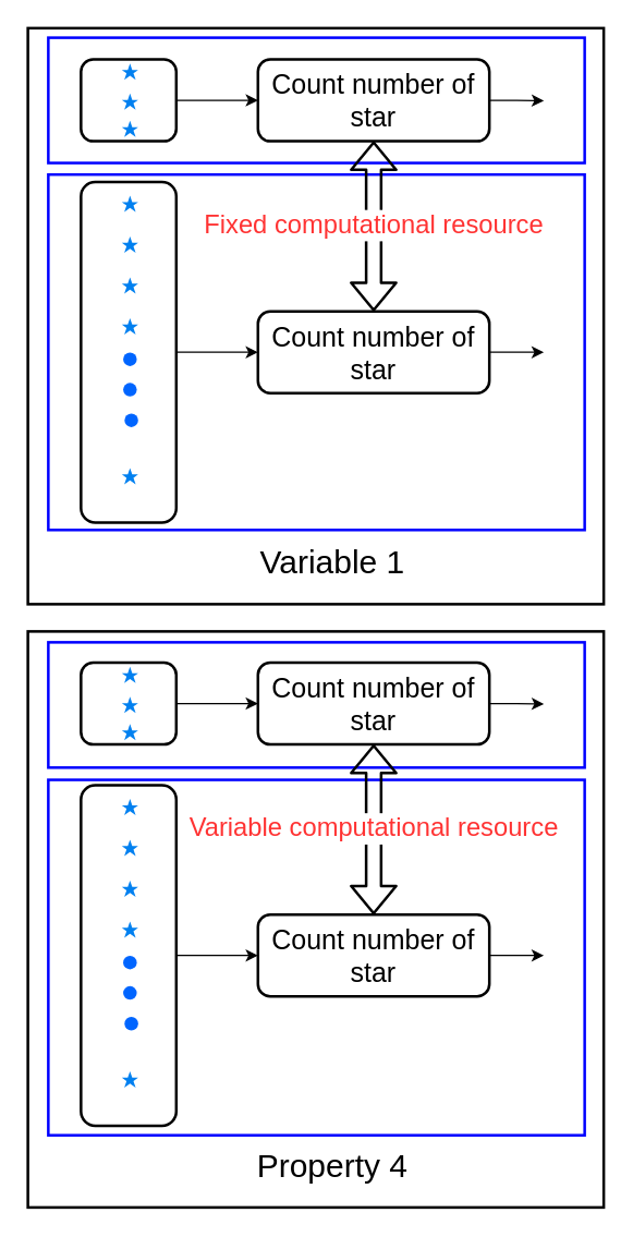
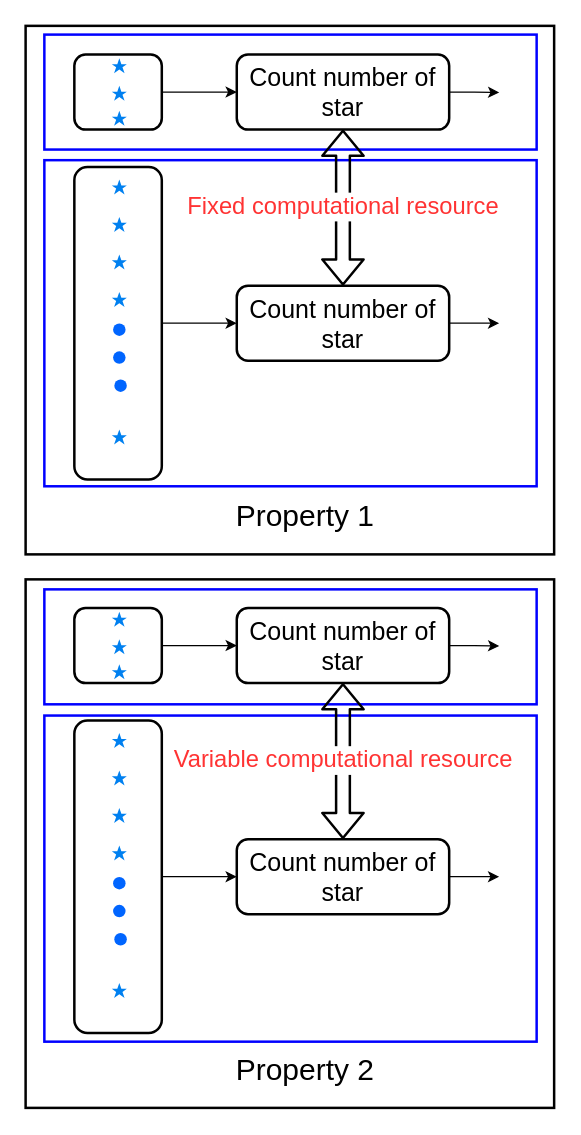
  <mxCell id="0" />
  <mxCell id="1" parent="0" />
  <mxCell id="2" value="" style="whiteSpace=wrap;html=1;aspect=fixed;strokeWidth=2;" vertex="1" parent="1"><mxGeometry x="20" y="20" width="423" height="423" as="geometry" /></mxCell>
  <mxCell id="3" value="" style="rounded=0;whiteSpace=wrap;html=1;strokeColor=#0000FF;strokeWidth=2;" vertex="1" parent="1"><mxGeometry x="35" y="127.5" width="394" height="261" as="geometry" /></mxCell>
  <mxCell id="4" value="" style="whiteSpace=wrap;html=1;aspect=fixed;strokeWidth=2;" vertex="1" parent="1"><mxGeometry x="20" y="463" width="423" height="423" as="geometry" /></mxCell>
  <mxCell id="5" value="" style="rounded=0;whiteSpace=wrap;html=1;strokeColor=#0000FF;strokeWidth=2;" vertex="1" parent="1"><mxGeometry x="35" y="572" width="394" height="261" as="geometry" /></mxCell>
  <mxCell id="6" value="" style="rounded=0;whiteSpace=wrap;html=1;strokeWidth=2;strokeColor=#0000FF;" vertex="1" parent="1"><mxGeometry x="35" y="27" width="394" height="92" as="geometry" /></mxCell>
  <mxCell id="7" value="" style="rounded=0;whiteSpace=wrap;html=1;strokeWidth=2;strokeColor=#0000FF;" vertex="1" parent="1"><mxGeometry x="35" y="471" width="394" height="92" as="geometry" /></mxCell>
  <mxCell id="8" style="edgeStyle=orthogonalEdgeStyle;rounded=0;orthogonalLoop=1;jettySize=auto;html=1;exitX=1;exitY=0.5;exitDx=0;exitDy=0;entryX=0;entryY=0.5;entryDx=0;entryDy=0;" edge="1" parent="1" source="9" target="23"><mxGeometry relative="1" as="geometry" /></mxCell>
  <mxCell id="9" value="" style="rounded=1;whiteSpace=wrap;html=1;strokeWidth=2;" vertex="1" parent="1"><mxGeometry x="59" y="133" width="70" height="250" as="geometry" /></mxCell>
  <mxCell id="10" style="edgeStyle=orthogonalEdgeStyle;rounded=0;orthogonalLoop=1;jettySize=auto;html=1;exitX=1;exitY=0.5;exitDx=0;exitDy=0;entryX=0;entryY=0.5;entryDx=0;entryDy=0;" edge="1" parent="1" source="11" target="13"><mxGeometry relative="1" as="geometry" /></mxCell>
  <mxCell id="11" value="" style="rounded=1;whiteSpace=wrap;html=1;strokeWidth=2;" vertex="1" parent="1"><mxGeometry x="59" y="43" width="70" height="60" as="geometry" /></mxCell>
  <mxCell id="12" style="edgeStyle=orthogonalEdgeStyle;rounded=0;orthogonalLoop=1;jettySize=auto;html=1;exitX=1;exitY=0.5;exitDx=0;exitDy=0;" edge="1" parent="1" source="13"><mxGeometry relative="1" as="geometry"><mxPoint x="399.069" y="73.345" as="targetPoint" /></mxGeometry></mxCell>
  <mxCell id="13" value="&lt;font style=&quot;font-size: 20px&quot;&gt;Count number of star&lt;/font&gt;" style="rounded=1;whiteSpace=wrap;html=1;strokeWidth=2;" vertex="1" parent="1"><mxGeometry x="189" y="43" width="170" height="60" as="geometry" /></mxCell>
  <mxCell id="14" value="" style="html=1;verticalLabelPosition=bottom;labelBackgroundColor=#ffffff;verticalAlign=top;shadow=0;dashed=0;strokeWidth=2;shape=mxgraph.ios7.misc.star;fillColor=#0080f0;strokeColor=none;" vertex="1" parent="1"><mxGeometry x="89" y="46" width="12" height="12" as="geometry" /></mxCell>
  <mxCell id="15" value="" style="html=1;verticalLabelPosition=bottom;labelBackgroundColor=#ffffff;verticalAlign=top;shadow=0;dashed=0;strokeWidth=2;shape=mxgraph.ios7.misc.star;fillColor=#0080f0;strokeColor=none;" vertex="1" parent="1"><mxGeometry x="89" y="68" width="12" height="12" as="geometry" /></mxCell>
  <mxCell id="16" value="" style="html=1;verticalLabelPosition=bottom;labelBackgroundColor=#ffffff;verticalAlign=top;shadow=0;dashed=0;strokeWidth=2;shape=mxgraph.ios7.misc.star;fillColor=#0080f0;strokeColor=none;" vertex="1" parent="1"><mxGeometry x="89" y="88" width="12" height="12" as="geometry" /></mxCell>
  <mxCell id="17" value="" style="html=1;verticalLabelPosition=bottom;labelBackgroundColor=#ffffff;verticalAlign=top;shadow=0;dashed=0;strokeWidth=2;shape=mxgraph.ios7.misc.star;fillColor=#0080f0;strokeColor=none;" vertex="1" parent="1"><mxGeometry x="89" y="143" width="12" height="12" as="geometry" /></mxCell>
  <mxCell id="18" value="" style="html=1;verticalLabelPosition=bottom;labelBackgroundColor=#ffffff;verticalAlign=top;shadow=0;dashed=0;strokeWidth=2;shape=mxgraph.ios7.misc.star;fillColor=#0080f0;strokeColor=none;" vertex="1" parent="1"><mxGeometry x="89" y="173" width="12" height="12" as="geometry" /></mxCell>
  <mxCell id="19" value="" style="html=1;verticalLabelPosition=bottom;labelBackgroundColor=#ffffff;verticalAlign=top;shadow=0;dashed=0;strokeWidth=2;shape=mxgraph.ios7.misc.star;fillColor=#0080f0;strokeColor=none;" vertex="1" parent="1"><mxGeometry x="89" y="203" width="12" height="12" as="geometry" /></mxCell>
  <mxCell id="20" value="" style="html=1;verticalLabelPosition=bottom;labelBackgroundColor=#ffffff;verticalAlign=top;shadow=0;dashed=0;strokeWidth=2;shape=mxgraph.ios7.misc.star;fillColor=#0080f0;strokeColor=none;" vertex="1" parent="1"><mxGeometry x="89" y="233" width="12" height="12" as="geometry" /></mxCell>
  <mxCell id="21" value="" style="html=1;verticalLabelPosition=bottom;labelBackgroundColor=#ffffff;verticalAlign=top;shadow=0;dashed=0;strokeWidth=2;shape=mxgraph.ios7.misc.star;fillColor=#0080f0;strokeColor=none;" vertex="1" parent="1"><mxGeometry x="89" y="343" width="12" height="12" as="geometry" /></mxCell>
  <mxCell id="22" style="edgeStyle=orthogonalEdgeStyle;rounded=0;orthogonalLoop=1;jettySize=auto;html=1;exitX=1;exitY=0.5;exitDx=0;exitDy=0;" edge="1" parent="1" source="23"><mxGeometry relative="1" as="geometry"><mxPoint x="399" y="258" as="targetPoint" /></mxGeometry></mxCell>
  <mxCell id="23" value="&lt;font style=&quot;font-size: 20px&quot;&gt;Count number of star&lt;/font&gt;" style="rounded=1;whiteSpace=wrap;html=1;strokeWidth=2;" vertex="1" parent="1"><mxGeometry x="189" y="228" width="170" height="60" as="geometry" /></mxCell>
  <mxCell id="24" value="" style="shape=ellipse;fillColor=#0065FF;strokeColor=none;html=1" vertex="1" parent="1"><mxGeometry x="90" y="258.172" width="10" height="10" as="geometry" /></mxCell>
  <mxCell id="25" value="" style="shape=ellipse;fillColor=#0065FF;strokeColor=none;html=1" vertex="1" parent="1"><mxGeometry x="90" y="280.5" width="10" height="10" as="geometry" /></mxCell>
  <mxCell id="26" value="" style="shape=ellipse;fillColor=#0065FF;strokeColor=none;html=1" vertex="1" parent="1"><mxGeometry x="91" y="303" width="10" height="10" as="geometry" /></mxCell>
  <mxCell id="27" value="&lt;font style=&quot;font-size: 19px&quot; color=&quot;#ff3333&quot;&gt;Fixed computational resource&lt;/font&gt;" style="shape=flexArrow;endArrow=classic;startArrow=classic;html=1;entryX=0.5;entryY=1;entryDx=0;entryDy=0;strokeWidth=2;" edge="1" parent="1" source="23" target="13"><mxGeometry width="50" height="50" relative="1" as="geometry"><mxPoint x="39" y="453" as="sourcePoint" /><mxPoint x="89" y="403" as="targetPoint" /><Array as="points" /></mxGeometry></mxCell>
- <mxCell id="28" value="&lt;font style=&quot;font-size: 24px&quot;&gt;Variable 1&lt;/font&gt;" style="text;html=1;strokeColor=none;fillColor=none;align=center;verticalAlign=middle;whiteSpace=wrap;rounded=0;" vertex="1" parent="1"><mxGeometry x="169" y="403" width="150" height="20" as="geometry" /></mxCell>
+ <mxCell id="28" value="&lt;font style=&quot;font-size: 24px&quot;&gt;Property 1&lt;/font&gt;" style="text;html=1;strokeColor=none;fillColor=none;align=center;verticalAlign=middle;whiteSpace=wrap;rounded=0;" vertex="1" parent="1"><mxGeometry x="169" y="403" width="150" height="20" as="geometry" /></mxCell>
  <mxCell id="29" style="edgeStyle=orthogonalEdgeStyle;rounded=0;orthogonalLoop=1;jettySize=auto;html=1;exitX=1;exitY=0.5;exitDx=0;exitDy=0;entryX=0;entryY=0.5;entryDx=0;entryDy=0;" edge="1" parent="1" source="30" target="44"><mxGeometry relative="1" as="geometry" /></mxCell>
  <mxCell id="30" value="" style="rounded=1;whiteSpace=wrap;html=1;strokeWidth=2;" vertex="1" parent="1"><mxGeometry x="59" y="576" width="70" height="250" as="geometry" /></mxCell>
  <mxCell id="31" style="edgeStyle=orthogonalEdgeStyle;rounded=0;orthogonalLoop=1;jettySize=auto;html=1;exitX=1;exitY=0.5;exitDx=0;exitDy=0;entryX=0;entryY=0.5;entryDx=0;entryDy=0;" edge="1" parent="1" source="32" target="34"><mxGeometry relative="1" as="geometry" /></mxCell>
  <mxCell id="32" value="" style="rounded=1;whiteSpace=wrap;html=1;strokeWidth=2;" vertex="1" parent="1"><mxGeometry x="59" y="486" width="70" height="60" as="geometry" /></mxCell>
  <mxCell id="33" style="edgeStyle=orthogonalEdgeStyle;rounded=0;orthogonalLoop=1;jettySize=auto;html=1;exitX=1;exitY=0.5;exitDx=0;exitDy=0;" edge="1" parent="1" source="34"><mxGeometry relative="1" as="geometry"><mxPoint x="399.069" y="516.345" as="targetPoint" /></mxGeometry></mxCell>
  <mxCell id="34" value="&lt;font style=&quot;font-size: 20px&quot;&gt;Count number of star&lt;/font&gt;" style="rounded=1;whiteSpace=wrap;html=1;strokeWidth=2;" vertex="1" parent="1"><mxGeometry x="189" y="486" width="170" height="60" as="geometry" /></mxCell>
  <mxCell id="35" value="" style="html=1;verticalLabelPosition=bottom;labelBackgroundColor=#ffffff;verticalAlign=top;shadow=0;dashed=0;strokeWidth=2;shape=mxgraph.ios7.misc.star;fillColor=#0080f0;strokeColor=none;" vertex="1" parent="1"><mxGeometry x="89" y="489" width="12" height="12" as="geometry" /></mxCell>
  <mxCell id="36" value="" style="html=1;verticalLabelPosition=bottom;labelBackgroundColor=#ffffff;verticalAlign=top;shadow=0;dashed=0;strokeWidth=2;shape=mxgraph.ios7.misc.star;fillColor=#0080f0;strokeColor=none;" vertex="1" parent="1"><mxGeometry x="89" y="511" width="12" height="12" as="geometry" /></mxCell>
  <mxCell id="37" value="" style="html=1;verticalLabelPosition=bottom;labelBackgroundColor=#ffffff;verticalAlign=top;shadow=0;dashed=0;strokeWidth=2;shape=mxgraph.ios7.misc.star;fillColor=#0080f0;strokeColor=none;" vertex="1" parent="1"><mxGeometry x="89" y="531" width="12" height="12" as="geometry" /></mxCell>
  <mxCell id="38" value="" style="html=1;verticalLabelPosition=bottom;labelBackgroundColor=#ffffff;verticalAlign=top;shadow=0;dashed=0;strokeWidth=2;shape=mxgraph.ios7.misc.star;fillColor=#0080f0;strokeColor=none;" vertex="1" parent="1"><mxGeometry x="89" y="586" width="12" height="12" as="geometry" /></mxCell>
  <mxCell id="39" value="" style="html=1;verticalLabelPosition=bottom;labelBackgroundColor=#ffffff;verticalAlign=top;shadow=0;dashed=0;strokeWidth=2;shape=mxgraph.ios7.misc.star;fillColor=#0080f0;strokeColor=none;" vertex="1" parent="1"><mxGeometry x="89" y="616" width="12" height="12" as="geometry" /></mxCell>
  <mxCell id="40" value="" style="html=1;verticalLabelPosition=bottom;labelBackgroundColor=#ffffff;verticalAlign=top;shadow=0;dashed=0;strokeWidth=2;shape=mxgraph.ios7.misc.star;fillColor=#0080f0;strokeColor=none;" vertex="1" parent="1"><mxGeometry x="89" y="646" width="12" height="12" as="geometry" /></mxCell>
  <mxCell id="41" value="" style="html=1;verticalLabelPosition=bottom;labelBackgroundColor=#ffffff;verticalAlign=top;shadow=0;dashed=0;strokeWidth=2;shape=mxgraph.ios7.misc.star;fillColor=#0080f0;strokeColor=none;" vertex="1" parent="1"><mxGeometry x="89" y="676" width="12" height="12" as="geometry" /></mxCell>
  <mxCell id="42" value="" style="html=1;verticalLabelPosition=bottom;labelBackgroundColor=#ffffff;verticalAlign=top;shadow=0;dashed=0;strokeWidth=2;shape=mxgraph.ios7.misc.star;fillColor=#0080f0;strokeColor=none;" vertex="1" parent="1"><mxGeometry x="89" y="786" width="12" height="12" as="geometry" /></mxCell>
  <mxCell id="43" style="edgeStyle=orthogonalEdgeStyle;rounded=0;orthogonalLoop=1;jettySize=auto;html=1;exitX=1;exitY=0.5;exitDx=0;exitDy=0;" edge="1" parent="1" source="44"><mxGeometry relative="1" as="geometry"><mxPoint x="399" y="701" as="targetPoint" /></mxGeometry></mxCell>
  <mxCell id="44" value="&lt;font style=&quot;font-size: 20px&quot;&gt;Count number of star&lt;/font&gt;" style="rounded=1;whiteSpace=wrap;html=1;strokeWidth=2;" vertex="1" parent="1"><mxGeometry x="189" y="671" width="170" height="60" as="geometry" /></mxCell>
  <mxCell id="45" value="" style="shape=ellipse;fillColor=#0065FF;strokeColor=none;html=1" vertex="1" parent="1"><mxGeometry x="90" y="701.172" width="10" height="10" as="geometry" /></mxCell>
  <mxCell id="46" value="" style="shape=ellipse;fillColor=#0065FF;strokeColor=none;html=1" vertex="1" parent="1"><mxGeometry x="90" y="723.5" width="10" height="10" as="geometry" /></mxCell>
  <mxCell id="47" value="" style="shape=ellipse;fillColor=#0065FF;strokeColor=none;html=1" vertex="1" parent="1"><mxGeometry x="91" y="746" width="10" height="10" as="geometry" /></mxCell>
  <mxCell id="48" value="&lt;font style=&quot;font-size: 19px&quot; color=&quot;#ff3333&quot;&gt;Variable computational resource&lt;/font&gt;" style="shape=flexArrow;endArrow=classic;startArrow=classic;html=1;entryX=0.5;entryY=1;entryDx=0;entryDy=0;strokeWidth=2;" edge="1" parent="1" source="44" target="34"><mxGeometry width="50" height="50" relative="1" as="geometry"><mxPoint x="39" y="896" as="sourcePoint" /><mxPoint x="89" y="846" as="targetPoint" /><Array as="points" /></mxGeometry></mxCell>
- <mxCell id="49" value="&lt;font style=&quot;font-size: 24px&quot;&gt;Property 4&lt;/font&gt;" style="text;html=1;strokeColor=none;fillColor=none;align=center;verticalAlign=middle;whiteSpace=wrap;rounded=0;" vertex="1" parent="1"><mxGeometry x="169" y="846" width="150" height="20" as="geometry" /></mxCell>
+ <mxCell id="49" value="&lt;font style=&quot;font-size: 24px&quot;&gt;Property 2&lt;/font&gt;" style="text;html=1;strokeColor=none;fillColor=none;align=center;verticalAlign=middle;whiteSpace=wrap;rounded=0;" vertex="1" parent="1"><mxGeometry x="169" y="846" width="150" height="20" as="geometry" /></mxCell>
